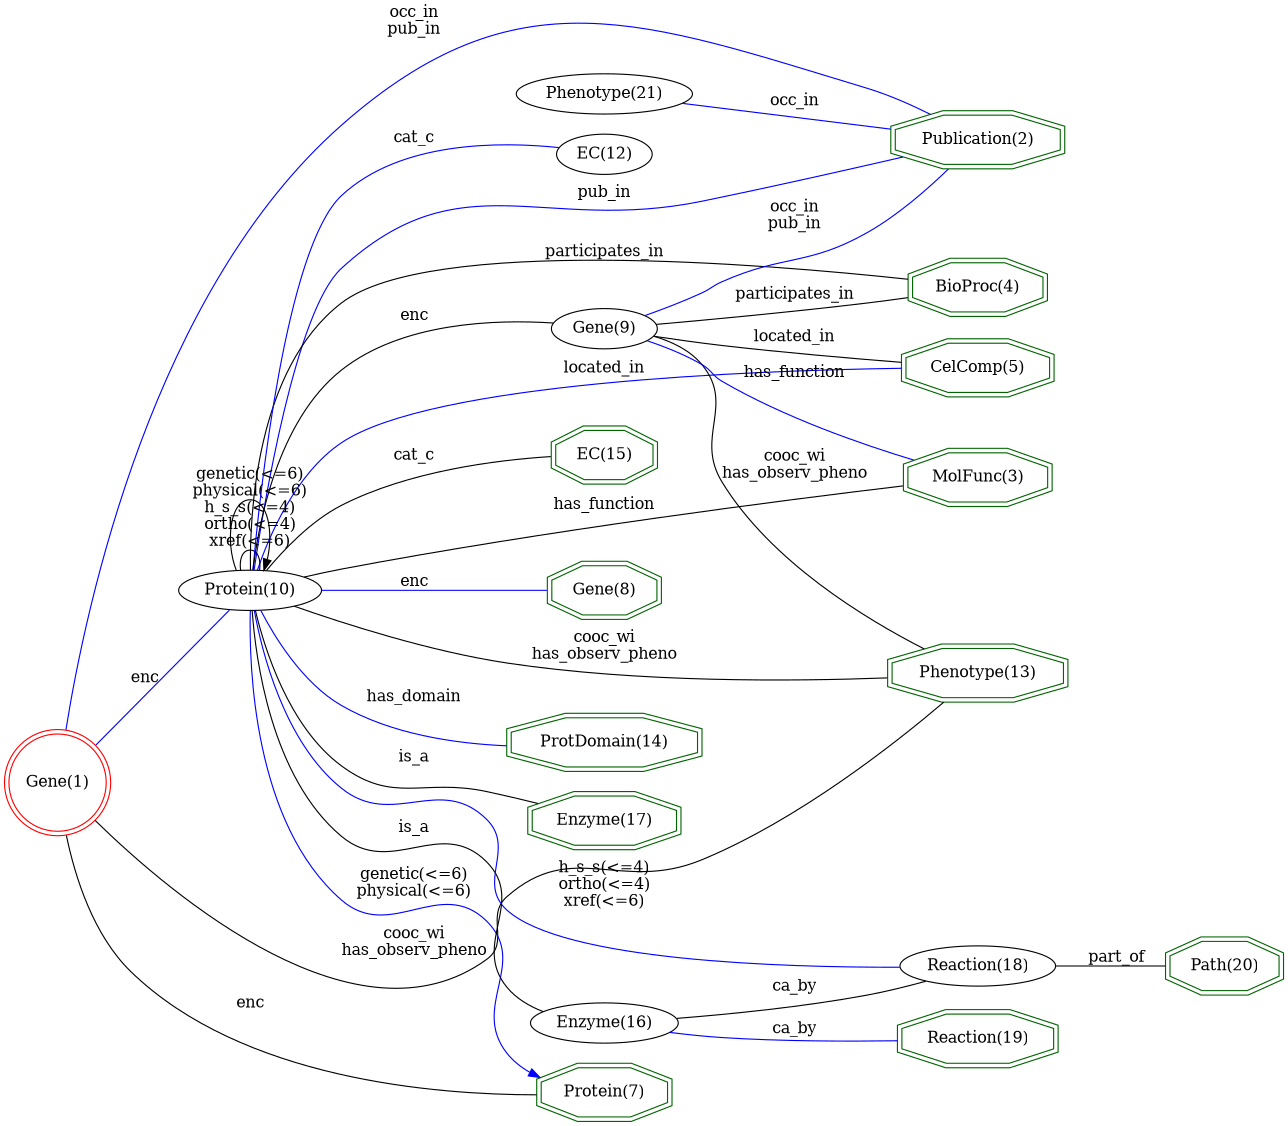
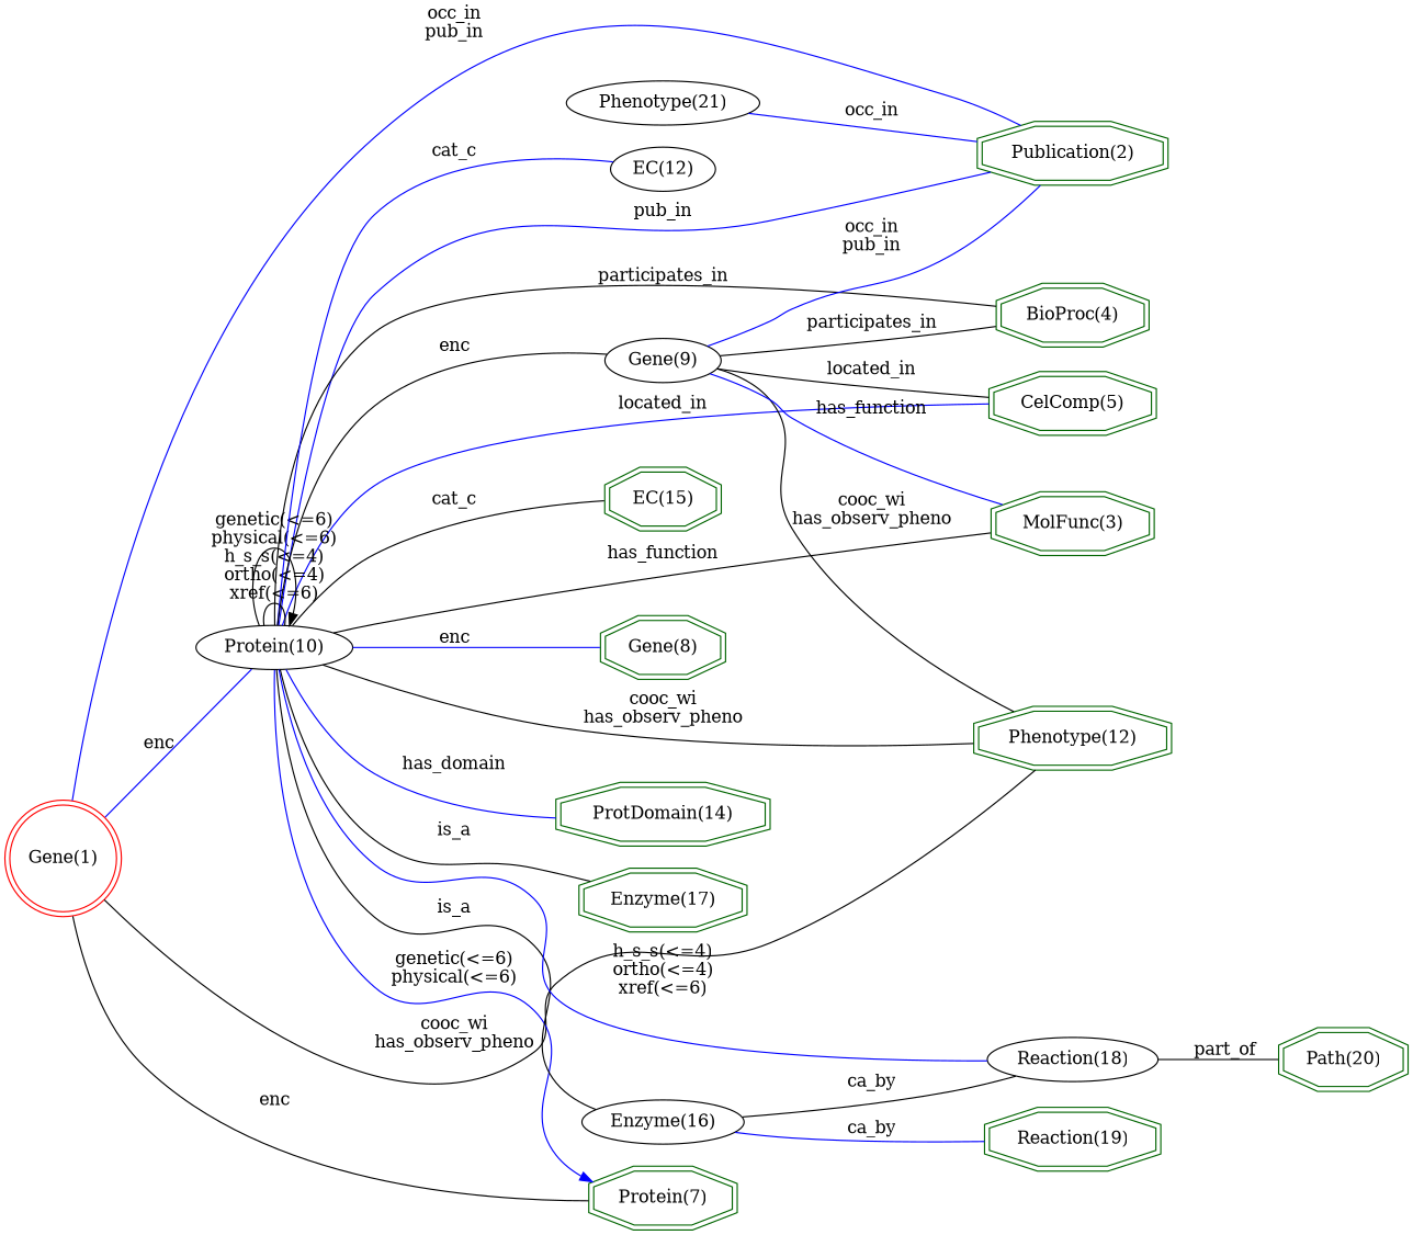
  digraph {
    rankdir=LR
    node [color=darkgreen shape=doubleoctagon]
    edge [arrowhead=none color=black]
    "Path(20)" [height=0.61111 width=1.3422]
    "Publication(2)" [height=0.61111 width=1.948]
    "EC(15)" [height=0.61111 width=1.2054]
-   "Phenotype(13)" [height=0.61111 width=1.9871]
+   "Phenotype(13)" [height=0.61111 width=1.9871 label="Phenotype(12)"]
    "Gene(8)" [height=0.61111 width=1.3031]
    "MolFunc(3)" [height=0.61111 width=1.7331]
    "CelComp(5)" [height=0.61111 width=1.7721]
    "BioProc(4)" [height=0.61111 width=1.6158]
    "Protein(7)" [height=0.61111 width=1.4986]
    "ProtDomain(14)" [height=0.61111 width=2.1825]
    "Enzyme(17)" [height=0.61111 width=1.7526]
    "Reaction(19)" [height=0.61111 width=1.8112]
    "Gene(1)" [color=red height=1.2124 shape=doublecircle width=1.2124]
    "Protein(10)" [height=0.5 width=1.4082 color="" shape=""]
    "EC(12)" [height=0.5 width=1.011 color="" shape=""]
    "Gene(9)" [height=0.5 width=1.1013 color="" shape=""]
    "Enzyme(16)" [height=0.5 width=1.5165 color="" shape=""]
    "Reaction(18)" [height=0.5 width=1.5707 color="" shape=""]
    "Phenotype(21)" [height=0.5 width=1.7332 color="" shape=""]
    "Gene(1)" -> "Publication(2)" [color=blue label="occ_in\npub_in"]
    "Gene(1)" -> "Phenotype(13)" [label="cooc_wi\nhas_observ_pheno"]
    "Gene(1)" -> "Protein(7)" [label=enc]
    "Gene(1)" -> "Protein(10)" [color=blue label=enc]
    "Protein(10)" -> "Publication(2)" [color=blue label=pub_in]
    "Protein(10)" -> "EC(15)" [label=cat_c]
    "Protein(10)" -> "Phenotype(13)" [label="cooc_wi\nhas_observ_pheno"]
    "Protein(10)" -> "Gene(8)" [color=blue label=enc]
    "Protein(10)" -> "MolFunc(3)" [label=has_function]
    "Protein(10)" -> "CelComp(5)" [color=blue label=located_in]
    "Protein(10)" -> "BioProc(4)" [label=participates_in]
    "Protein(10)" -> "Protein(7)" [arrowhead=normal color=blue label="genetic(<=6)\nphysical(<=6)"]
    "Protein(10)" -> "ProtDomain(14)" [color=blue label=has_domain]
    "Protein(10)" -> "Enzyme(17)" [label=is_a]
    "Protein(10)" -> "Protein(10)" [label="h_s_s(<=4)\northo(<=4)\nxref(<=6)"]
    "Protein(10)" -> "Protein(10)" [arrowhead=normal label="genetic(<=6)\nphysical(<=6)"]
    "Protein(10)" -> "EC(12)" [color=blue label=cat_c]
    "Protein(10)" -> "Gene(9)" [label=enc]
    "Protein(10)" -> "Enzyme(16)" [label=is_a]
    "Protein(10)" -> "Reaction(18)" [color=blue label="h_s_s(<=4)\northo(<=4)\nxref(<=6)"]
    "Gene(9)" -> "Publication(2)" [color=blue label="occ_in\npub_in"]
    "Gene(9)" -> "Phenotype(13)" [label="cooc_wi\nhas_observ_pheno"]
    "Gene(9)" -> "MolFunc(3)" [color=blue label=has_function]
    "Gene(9)" -> "CelComp(5)" [label=located_in]
    "Gene(9)" -> "BioProc(4)" [label=participates_in]
    "Enzyme(16)" -> "Reaction(19)" [color=blue label=ca_by]
    "Enzyme(16)" -> "Reaction(18)" [label=ca_by]
    "Reaction(18)" -> "Path(20)" [label=part_of]
    "Phenotype(21)" -> "Publication(2)" [color=blue label=occ_in]
  }
